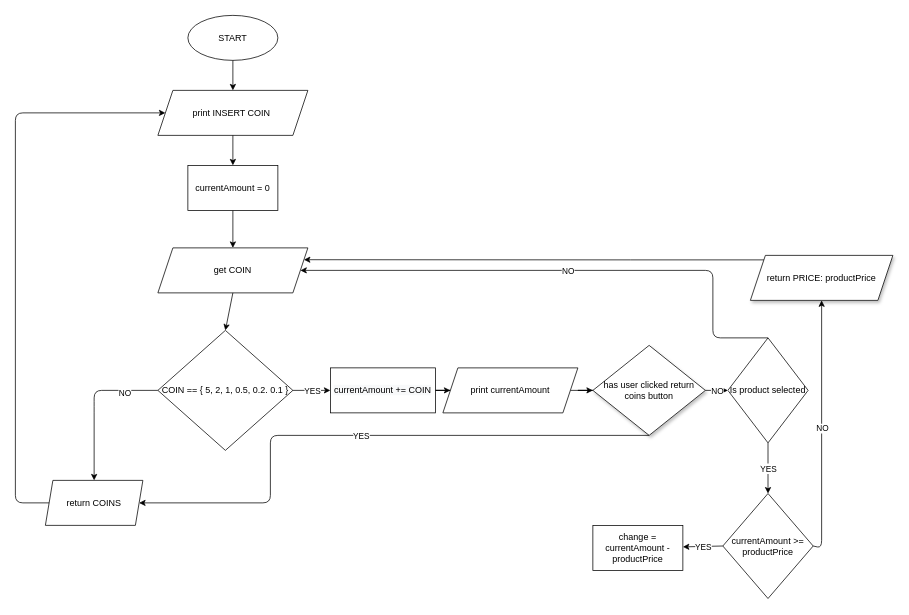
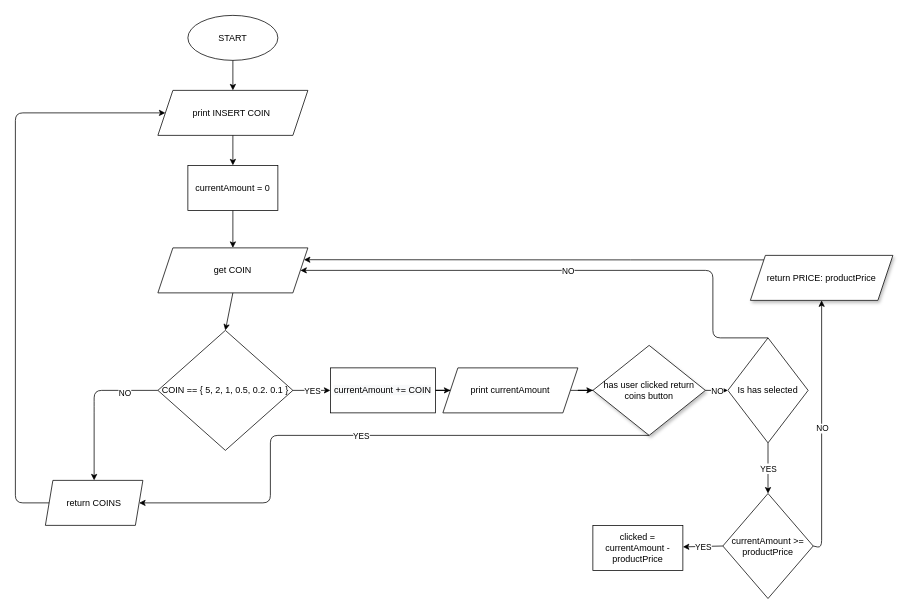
  <mxCell id="0" />
  <mxCell id="1" parent="0" />
  <mxCell id="2" value="START" style="ellipse;whiteSpace=wrap;html=1;" vertex="1" parent="1"><mxGeometry x="250" y="20" width="120" height="60" as="geometry" /></mxCell>
  <mxCell id="3" value="" style="endArrow=classic;html=1;exitX=0.5;exitY=1;exitDx=0;exitDy=0;entryX=0.5;entryY=0;entryDx=0;entryDy=0;" edge="1" parent="1" source="2" target="4"><mxGeometry width="50" height="50" relative="1" as="geometry"><mxPoint x="280" y="160" as="sourcePoint" /><mxPoint x="270" y="150" as="targetPoint" /></mxGeometry></mxCell>
  <mxCell id="4" value="print INSERT COIN&amp;nbsp;" style="shape=parallelogram;perimeter=parallelogramPerimeter;whiteSpace=wrap;html=1;fixedSize=1;" vertex="1" parent="1"><mxGeometry x="210" y="120" width="200" height="60" as="geometry" /></mxCell>
  <mxCell id="5" value="get COIN" style="shape=parallelogram;perimeter=parallelogramPerimeter;whiteSpace=wrap;html=1;fixedSize=1;" vertex="1" parent="1"><mxGeometry x="210" y="330" width="200" height="60" as="geometry" /></mxCell>
  <mxCell id="6" value="" style="endArrow=classic;html=1;exitX=0.5;exitY=1;exitDx=0;exitDy=0;entryX=0.5;entryY=0;entryDx=0;entryDy=0;" edge="1" parent="1" source="4" target="15"><mxGeometry width="50" height="50" relative="1" as="geometry"><mxPoint x="290" y="210" as="sourcePoint" /><mxPoint x="310" y="240" as="targetPoint" /></mxGeometry></mxCell>
  <mxCell id="7" value="COIN == { 5, 2, 1, 0.5, 0.2. 0.1 }" style="rhombus;whiteSpace=wrap;html=1;" vertex="1" parent="1"><mxGeometry x="210" y="440" width="180" height="160" as="geometry" /></mxCell>
  <mxCell id="8" value="" style="endArrow=classic;html=1;exitX=0.5;exitY=1;exitDx=0;exitDy=0;entryX=0.5;entryY=0;entryDx=0;entryDy=0;" edge="1" parent="1" source="5" target="7"><mxGeometry width="50" height="50" relative="1" as="geometry"><mxPoint x="430" y="450" as="sourcePoint" /><mxPoint x="480" y="400" as="targetPoint" /></mxGeometry></mxCell>
  <mxCell id="9" value="" style="endArrow=classic;html=1;entryX=0;entryY=0.5;entryDx=0;entryDy=0;exitX=1;exitY=0.5;exitDx=0;exitDy=0;" edge="1" parent="1" source="7" target="17"><mxGeometry relative="1" as="geometry"><mxPoint x="410" y="520" as="sourcePoint" /><mxPoint x="510" y="520" as="targetPoint" /><Array as="points" /></mxGeometry></mxCell>
  <mxCell id="10" value="YES" style="edgeLabel;resizable=0;html=1;align=center;verticalAlign=middle;" connectable="0" vertex="1" parent="9"><mxGeometry relative="1" as="geometry" /></mxCell>
  <mxCell id="11" value="" style="endArrow=classic;html=1;entryX=0.5;entryY=0;entryDx=0;entryDy=0;" edge="1" parent="1" target="13"><mxGeometry relative="1" as="geometry"><mxPoint x="210" y="520" as="sourcePoint" /><mxPoint x="130" y="730" as="targetPoint" /><Array as="points"><mxPoint x="125" y="520" /><mxPoint x="125" y="540" /></Array></mxGeometry></mxCell>
  <mxCell id="12" value="NO" style="edgeLabel;resizable=0;html=1;align=center;verticalAlign=middle;" connectable="0" vertex="1" parent="11"><mxGeometry relative="1" as="geometry"><mxPoint x="40" y="-15" as="offset" /></mxGeometry></mxCell>
  <mxCell id="13" value="return COINS" style="shape=parallelogram;perimeter=parallelogramPerimeter;whiteSpace=wrap;html=1;fixedSize=1;size=10;" vertex="1" parent="1"><mxGeometry x="60" y="640" width="130" height="60" as="geometry" /></mxCell>
  <mxCell id="14" value="" style="edgeStyle=orthogonalEdgeStyle;rounded=0;orthogonalLoop=1;jettySize=auto;html=1;" edge="1" parent="1" source="15" target="5"><mxGeometry relative="1" as="geometry" /></mxCell>
  <mxCell id="15" value="currentAmount = 0" style="rounded=0;whiteSpace=wrap;html=1;" vertex="1" parent="1"><mxGeometry x="250" y="220" width="120" height="60" as="geometry" /></mxCell>
  <mxCell id="16" value="" style="edgeStyle=orthogonalEdgeStyle;rounded=0;orthogonalLoop=1;jettySize=auto;html=1;" edge="1" parent="1" source="17" target="19"><mxGeometry relative="1" as="geometry" /></mxCell>
  <mxCell id="17" value="&lt;span style=&quot;color: rgb(0 , 0 , 0) ; font-family: &amp;#34;helvetica&amp;#34; ; font-size: 12px ; font-style: normal ; font-weight: 400 ; letter-spacing: normal ; text-align: center ; text-indent: 0px ; text-transform: none ; word-spacing: 0px ; background-color: rgb(248 , 249 , 250) ; display: inline ; float: none&quot;&gt;currentAmount += COIN&lt;/span&gt;" style="rounded=0;whiteSpace=wrap;html=1;" vertex="1" parent="1"><mxGeometry x="440" y="490" width="140" height="60" as="geometry" /></mxCell>
  <mxCell id="18" value="" style="edgeStyle=orthogonalEdgeStyle;rounded=0;orthogonalLoop=1;jettySize=auto;html=1;" edge="1" parent="1" source="19" target="34"><mxGeometry relative="1" as="geometry" /></mxCell>
  <mxCell id="19" value="print currentAmount" style="shape=parallelogram;perimeter=parallelogramPerimeter;whiteSpace=wrap;html=1;fixedSize=1;rounded=0;" vertex="1" parent="1"><mxGeometry x="590" y="490" width="180" height="60" as="geometry" /></mxCell>
- <mxCell id="20" value="Is product selected" style="rhombus;whiteSpace=wrap;html=1;rounded=0;" vertex="1" parent="1"><mxGeometry x="970" y="450" width="107" height="140" as="geometry" /></mxCell>
+ <mxCell id="20" value="Is has selected" style="rhombus;whiteSpace=wrap;html=1;rounded=0;" vertex="1" parent="1"><mxGeometry x="970" y="450" width="107" height="140" as="geometry" /></mxCell>
  <mxCell id="21" value="" style="endArrow=classic;html=1;entryX=1;entryY=0.5;entryDx=0;entryDy=0;exitX=0.5;exitY=0;exitDx=0;exitDy=0;" edge="1" parent="1" source="20" target="5"><mxGeometry relative="1" as="geometry"><mxPoint x="820" y="410" as="sourcePoint" /><mxPoint x="680" y="410" as="targetPoint" /><Array as="points"><mxPoint x="950" y="450" /><mxPoint x="950" y="360" /></Array></mxGeometry></mxCell>
  <mxCell id="22" value="NO" style="edgeLabel;resizable=0;html=1;align=center;verticalAlign=middle;" connectable="0" vertex="1" parent="21"><mxGeometry relative="1" as="geometry" /></mxCell>
  <mxCell id="23" value="YES&lt;br&gt;" style="endArrow=classic;html=1;exitX=0.5;exitY=1;exitDx=0;exitDy=0;" edge="1" parent="1" source="20" target="25"><mxGeometry relative="1" as="geometry"><mxPoint x="580" y="530" as="sourcePoint" /><mxPoint x="931" y="650" as="targetPoint" /><Array as="points" /></mxGeometry></mxCell>
  <mxCell id="24" value="YES" style="edgeLabel;resizable=0;html=1;align=center;verticalAlign=middle;" connectable="0" vertex="1" parent="23"><mxGeometry relative="1" as="geometry" /></mxCell>
  <mxCell id="25" value="currentAmount &amp;gt;= productPrice" style="rhombus;whiteSpace=wrap;html=1;" vertex="1" parent="1"><mxGeometry x="963.25" y="657.5" width="120.5" height="140" as="geometry" /></mxCell>
  <mxCell id="26" value="" style="endArrow=classic;html=1;exitX=1;exitY=0.5;exitDx=0;exitDy=0;entryX=0.5;entryY=1;entryDx=0;entryDy=0;" edge="1" parent="1" source="25" target="29"><mxGeometry relative="1" as="geometry"><mxPoint x="1030" y="700" as="sourcePoint" /><mxPoint x="980" y="290" as="targetPoint" /><Array as="points"><mxPoint x="1095" y="730" /></Array></mxGeometry></mxCell>
  <mxCell id="27" value="NO" style="edgeLabel;resizable=0;html=1;align=center;verticalAlign=middle;" connectable="0" vertex="1" parent="26"><mxGeometry relative="1" as="geometry" /></mxCell>
  <mxCell id="28" style="edgeStyle=orthogonalEdgeStyle;rounded=0;orthogonalLoop=1;jettySize=auto;html=1;entryX=1;entryY=0.25;entryDx=0;entryDy=0;" edge="1" parent="1" source="29" target="5"><mxGeometry relative="1" as="geometry"><mxPoint x="530" y="290" as="targetPoint" /><Array as="points"><mxPoint x="840" y="346" /><mxPoint x="840" y="346" /></Array></mxGeometry></mxCell>
  <mxCell id="29" value="return PRICE: productPrice" style="shape=parallelogram;perimeter=parallelogramPerimeter;whiteSpace=wrap;html=1;fixedSize=1;shadow=1;" vertex="1" parent="1"><mxGeometry x="1000" y="340" width="190" height="60" as="geometry" /></mxCell>
  <mxCell id="30" value="" style="endArrow=classic;html=1;exitX=0;exitY=0.5;exitDx=0;exitDy=0;entryX=0;entryY=0.5;entryDx=0;entryDy=0;" edge="1" parent="1" source="13" target="4"><mxGeometry width="50" height="50" relative="1" as="geometry"><mxPoint x="70" y="490" as="sourcePoint" /><mxPoint x="120" y="440" as="targetPoint" /><Array as="points"><mxPoint x="20" y="670" /><mxPoint x="20" y="150" /></Array></mxGeometry></mxCell>
  <mxCell id="31" value="" style="endArrow=classic;html=1;exitX=0;exitY=0.5;exitDx=0;exitDy=0;" edge="1" parent="1" source="25" target="33"><mxGeometry relative="1" as="geometry"><mxPoint x="640" y="729.5" as="sourcePoint" /><mxPoint x="720" y="730" as="targetPoint" /></mxGeometry></mxCell>
  <mxCell id="32" value="YES" style="edgeLabel;resizable=0;html=1;align=center;verticalAlign=middle;" connectable="0" vertex="1" parent="31"><mxGeometry relative="1" as="geometry" /></mxCell>
- <mxCell id="33" value="change = currentAmount - productPrice" style="rounded=0;whiteSpace=wrap;html=1;" vertex="1" parent="1"><mxGeometry x="790" y="700" width="120" height="60" as="geometry" /></mxCell>
+ <mxCell id="33" value="clicked = currentAmount - productPrice" style="rounded=0;whiteSpace=wrap;html=1;" vertex="1" parent="1"><mxGeometry x="790" y="700" width="120" height="60" as="geometry" /></mxCell>
  <mxCell id="34" value="has user clicked return coins button" style="rhombus;whiteSpace=wrap;html=1;shadow=1;" vertex="1" parent="1"><mxGeometry x="790" y="460" width="150" height="120" as="geometry" /></mxCell>
  <mxCell id="35" value="" style="endArrow=classic;html=1;entryX=0;entryY=0.5;entryDx=0;entryDy=0;exitX=1;exitY=0.5;exitDx=0;exitDy=0;" edge="1" parent="1" source="34" target="20"><mxGeometry relative="1" as="geometry"><mxPoint x="440" y="560" as="sourcePoint" /><mxPoint x="600" y="560" as="targetPoint" /></mxGeometry></mxCell>
  <mxCell id="36" value="NO" style="edgeLabel;resizable=0;html=1;align=center;verticalAlign=middle;" connectable="0" vertex="1" parent="35"><mxGeometry relative="1" as="geometry" /></mxCell>
  <mxCell id="37" value="" style="endArrow=classic;html=1;entryX=1;entryY=0.5;entryDx=0;entryDy=0;exitX=0.5;exitY=1;exitDx=0;exitDy=0;" edge="1" parent="1" source="34" target="13"><mxGeometry relative="1" as="geometry"><mxPoint x="440" y="560" as="sourcePoint" /><mxPoint x="600" y="560" as="targetPoint" /><Array as="points"><mxPoint x="360" y="580" /><mxPoint x="360" y="670" /></Array></mxGeometry></mxCell>
  <mxCell id="38" value="YES" style="edgeLabel;resizable=0;html=1;align=center;verticalAlign=middle;" connectable="0" vertex="1" parent="37"><mxGeometry relative="1" as="geometry" /></mxCell>
